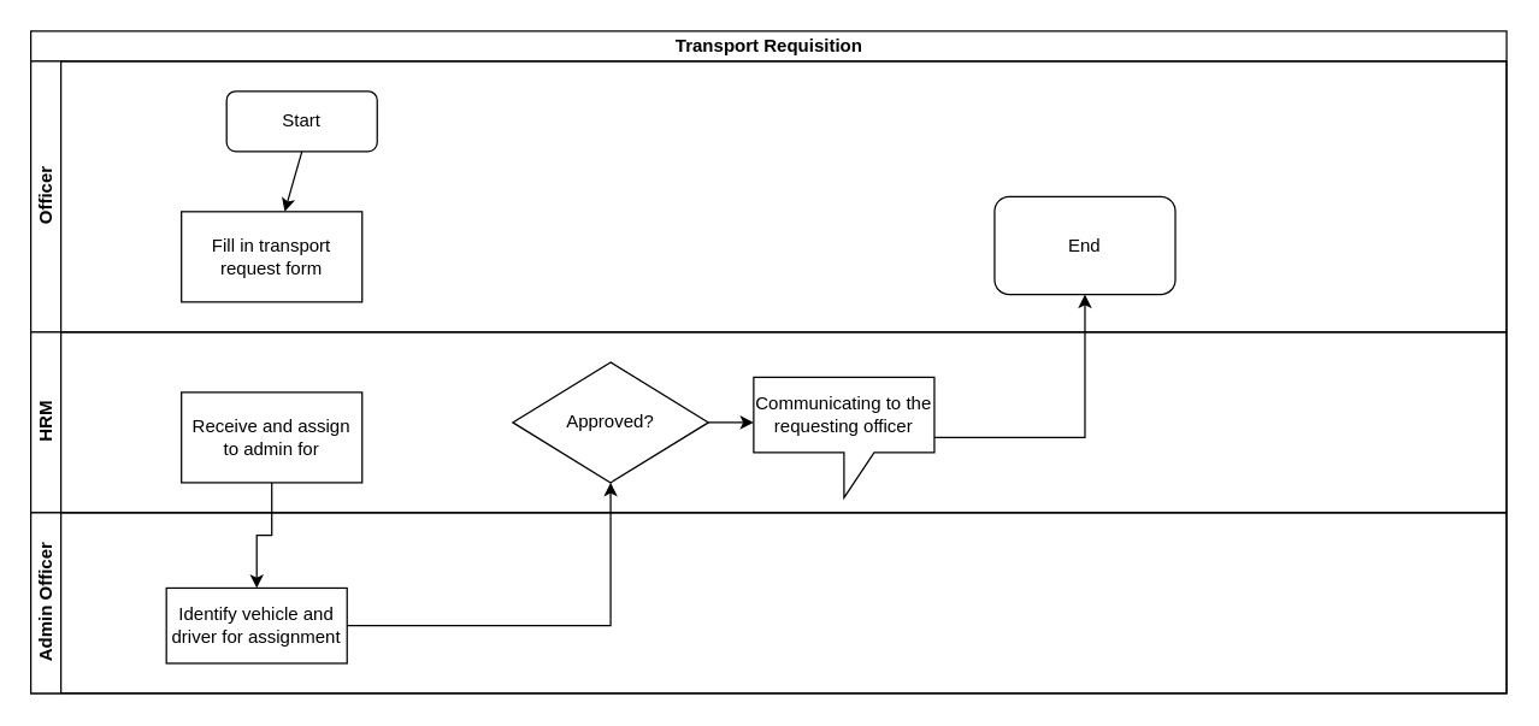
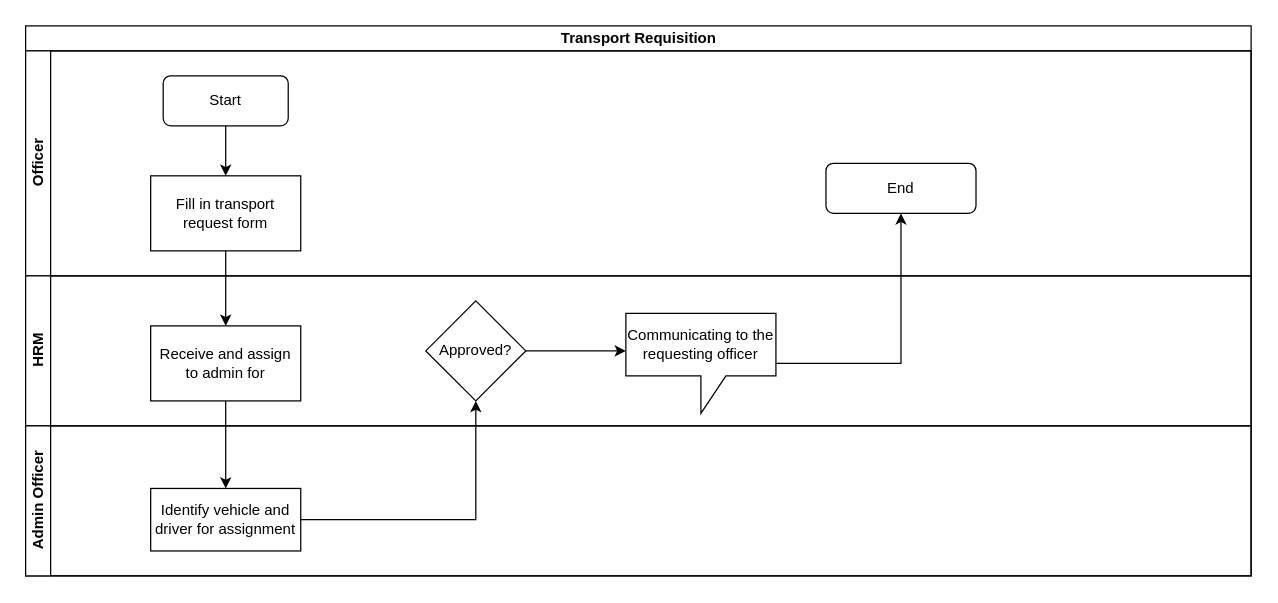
  <mxCell id="0" />
  <mxCell id="1" parent="0" />
  <mxCell id="2" value="Transport Requisition" style="swimlane;html=1;childLayout=stackLayout;resizeParent=1;resizeParentMax=0;horizontal=1;startSize=20;horizontalStack=0;" vertex="1" parent="1"><mxGeometry x="20" y="20" width="980" height="440" as="geometry" /></mxCell>
  <mxCell id="3" value="Officer" style="swimlane;html=1;startSize=20;horizontal=0;" vertex="1" parent="2"><mxGeometry y="20" width="980" height="180" as="geometry" /></mxCell>
- <mxCell id="4" value="Start" style="rounded=1;whiteSpace=wrap;html=1;" vertex="1" parent="3"><mxGeometry x="130" y="20" width="100" height="40" as="geometry" /></mxCell>
- <mxCell id="5" value="End" style="rounded=1;whiteSpace=wrap;html=1;" vertex="1" parent="3"><mxGeometry x="640" y="90" width="120" height="65" as="geometry" /></mxCell>
+ <mxCell id="4" value="Start" style="rounded=1;whiteSpace=wrap;html=1;" vertex="1" parent="3"><mxGeometry x="110" y="20" width="100" height="40" as="geometry" /></mxCell>
+ <mxCell id="5" value="End" style="rounded=1;whiteSpace=wrap;html=1;" vertex="1" parent="3"><mxGeometry x="640" y="90" width="120" height="40" as="geometry" /></mxCell>
  <mxCell id="6" value="Fill in transport request form" style="rounded=0;whiteSpace=wrap;html=1;" vertex="1" parent="3"><mxGeometry x="100" y="100" width="120" height="60" as="geometry" /></mxCell>
  <mxCell id="7" value="" style="endArrow=classic;html=1;exitX=0.5;exitY=1;exitDx=0;exitDy=0;" edge="1" parent="3" source="4" target="6"><mxGeometry width="50" height="50" relative="1" as="geometry"><mxPoint x="470" y="160" as="sourcePoint" /><mxPoint x="520" y="110" as="targetPoint" /></mxGeometry></mxCell>
  <mxCell id="8" value="HRM" style="swimlane;html=1;startSize=20;horizontal=0;" vertex="1" parent="2"><mxGeometry y="200" width="980" height="120" as="geometry" /></mxCell>
- <mxCell id="9" value="Approved?" style="rhombus;whiteSpace=wrap;html=1;rounded=0;" vertex="1" parent="8"><mxGeometry x="320" y="20" width="130" height="80" as="geometry" /></mxCell>
+ <mxCell id="9" value="Approved?" style="rhombus;whiteSpace=wrap;html=1;rounded=0;" vertex="1" parent="8"><mxGeometry x="320" y="20" width="80" height="80" as="geometry" /></mxCell>
  <mxCell id="10" value="Receive and assign to admin for" style="whiteSpace=wrap;html=1;rounded=0;" vertex="1" parent="8"><mxGeometry x="100" y="40" width="120" height="60" as="geometry" /></mxCell>
  <mxCell id="11" value="" style="edgeStyle=orthogonalEdgeStyle;rounded=0;orthogonalLoop=1;jettySize=auto;html=1;" edge="1" parent="8" source="9"><mxGeometry relative="1" as="geometry"><mxPoint x="480" y="60" as="targetPoint" /></mxGeometry></mxCell>
  <mxCell id="12" value="Communicating to the requesting officer" style="shape=callout;whiteSpace=wrap;html=1;perimeter=calloutPerimeter;" vertex="1" parent="8"><mxGeometry x="480" y="30" width="120" height="80" as="geometry" /></mxCell>
  <mxCell id="13" value="Admin Officer" style="swimlane;html=1;startSize=20;horizontal=0;" vertex="1" parent="2"><mxGeometry y="320" width="980" height="120" as="geometry" /></mxCell>
- <mxCell id="14" value="Identify vehicle and driver for assignment" style="whiteSpace=wrap;html=1;rounded=0;" vertex="1" parent="13"><mxGeometry x="90" y="50" width="120" height="50" as="geometry" /></mxCell>
+ <mxCell id="14" value="Identify vehicle and driver for assignment" style="whiteSpace=wrap;html=1;rounded=0;" vertex="1" parent="13"><mxGeometry x="100" y="50" width="120" height="50" as="geometry" /></mxCell>
+ <mxCell id="15" value="" style="edgeStyle=orthogonalEdgeStyle;rounded=0;orthogonalLoop=1;jettySize=auto;html=1;" edge="1" parent="2" source="6" target="10"><mxGeometry relative="1" as="geometry" /></mxCell>
  <mxCell id="16" value="" style="edgeStyle=orthogonalEdgeStyle;rounded=0;orthogonalLoop=1;jettySize=auto;html=1;" edge="1" parent="2" source="10" target="14"><mxGeometry relative="1" as="geometry" /></mxCell>
  <mxCell id="17" value="" style="edgeStyle=orthogonalEdgeStyle;rounded=0;orthogonalLoop=1;jettySize=auto;html=1;" edge="1" parent="2" source="14" target="9"><mxGeometry relative="1" as="geometry" /></mxCell>
  <mxCell id="18" value="" style="edgeStyle=orthogonalEdgeStyle;rounded=0;orthogonalLoop=1;jettySize=auto;html=1;entryX=0.5;entryY=1;entryDx=0;entryDy=0;" edge="1" parent="2" source="12" target="5"><mxGeometry relative="1" as="geometry"><mxPoint x="680" y="270" as="targetPoint" /></mxGeometry></mxCell>
